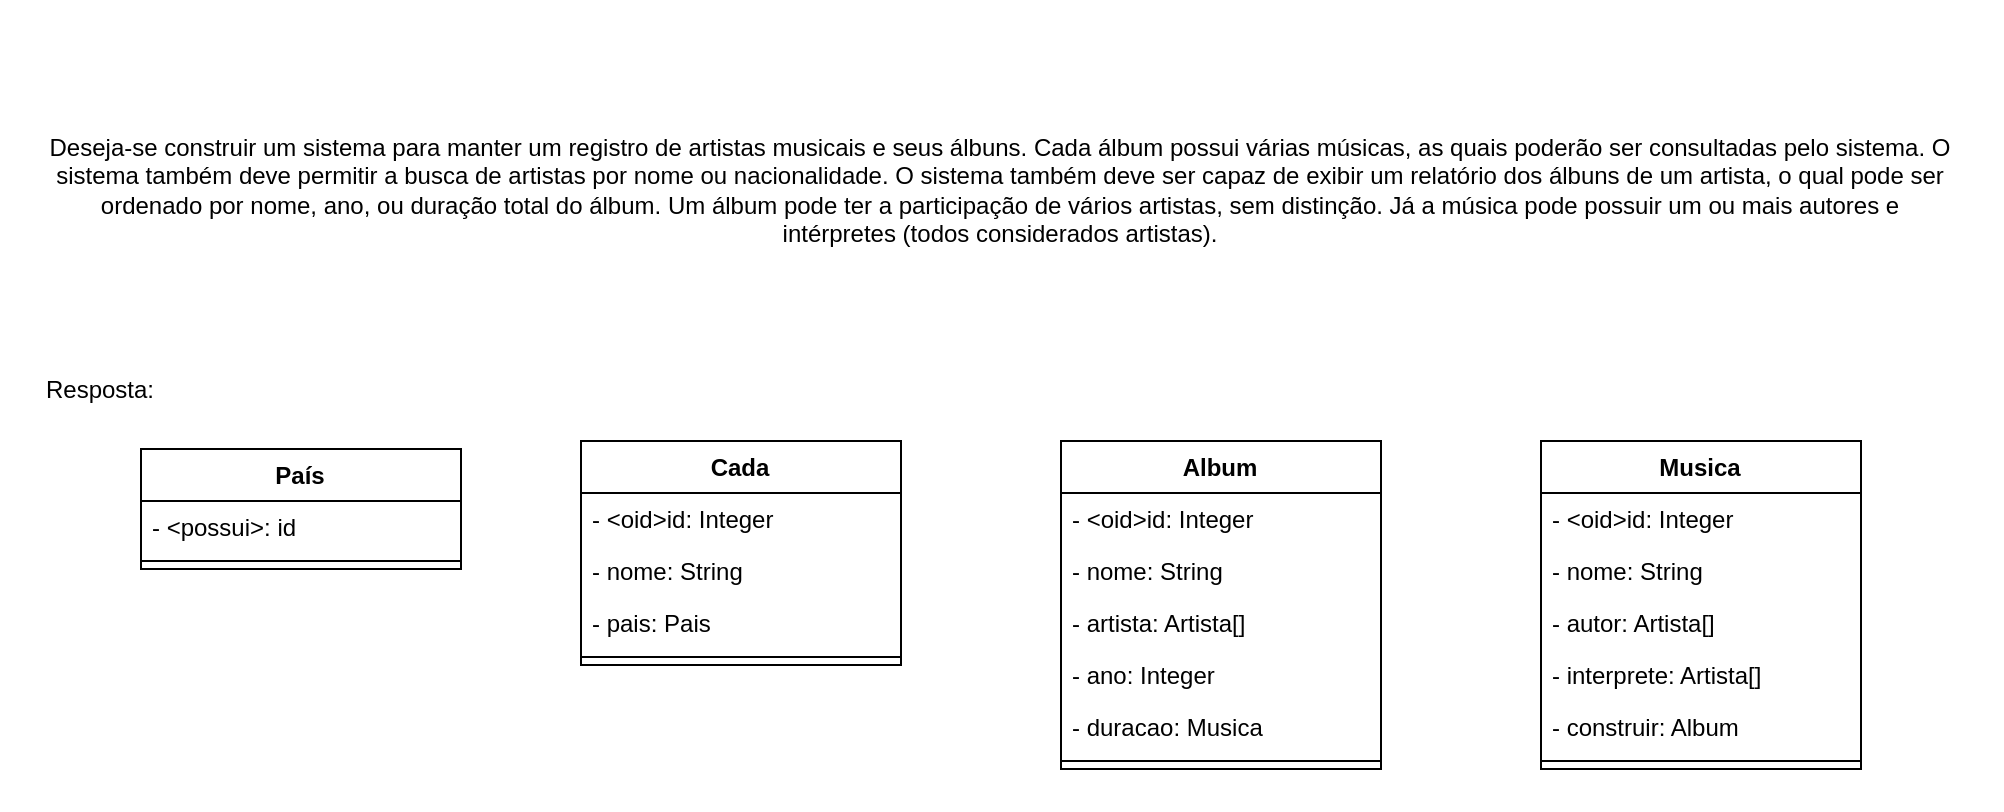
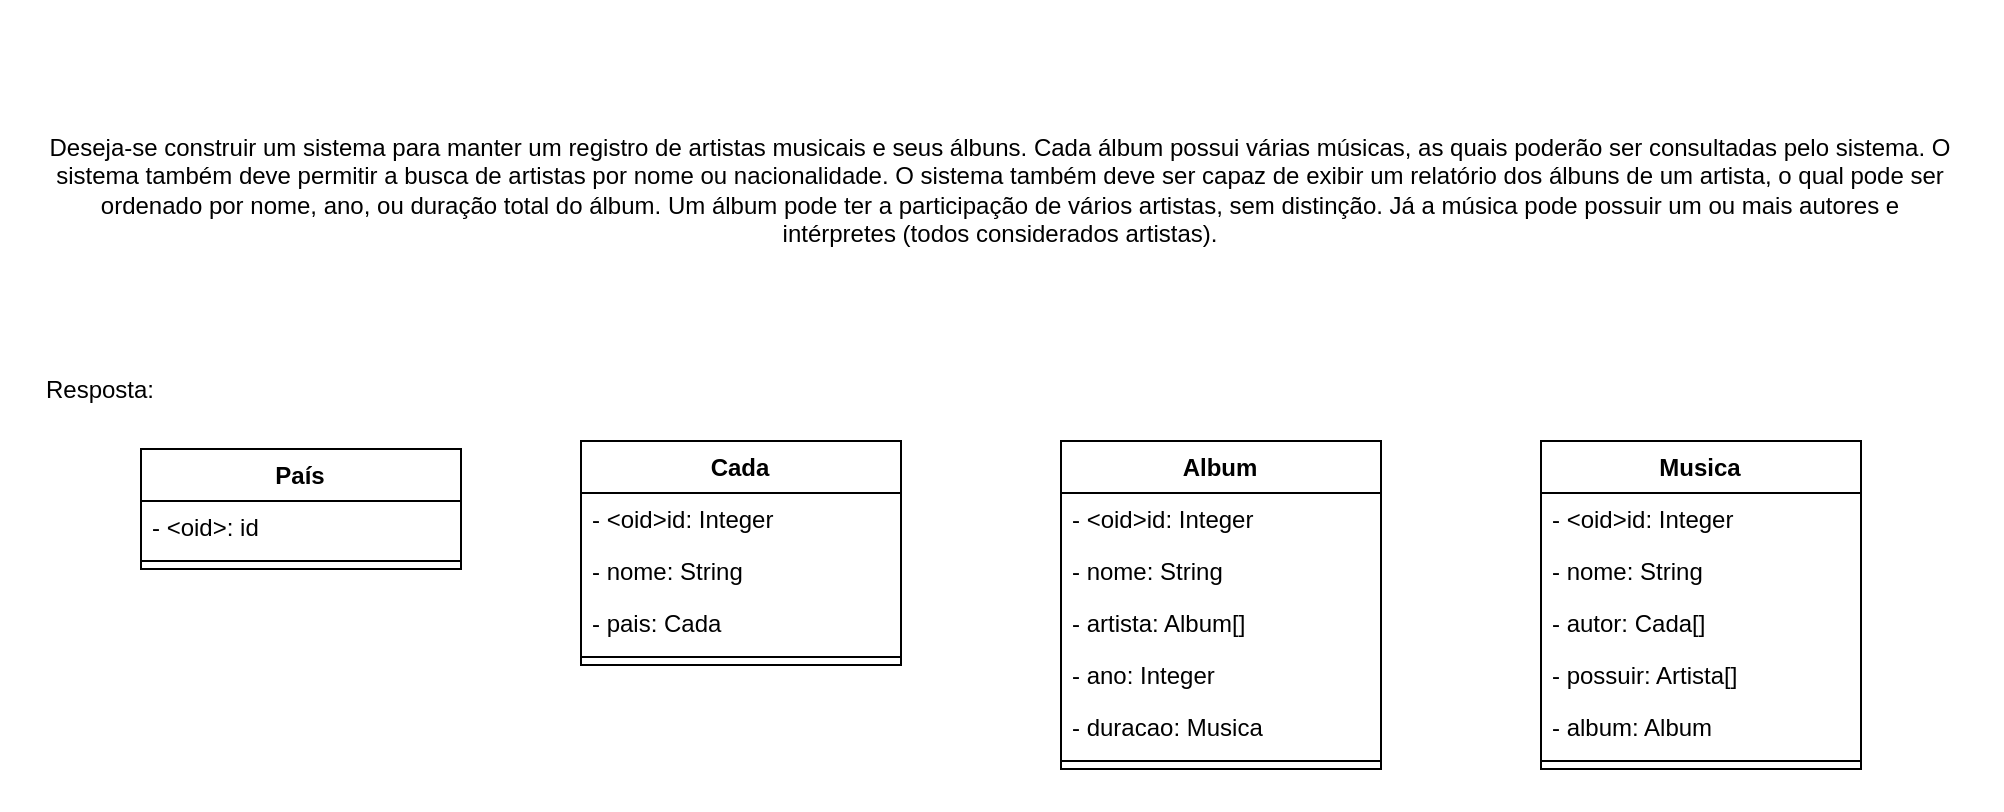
  <mxCell id="0" />
  <mxCell id="1" parent="0" />
  <mxCell id="2" value="Cada" style="swimlane;fontStyle=1;align=center;verticalAlign=top;childLayout=stackLayout;horizontal=1;startSize=26;horizontalStack=0;resizeParent=1;resizeParentMax=0;resizeLast=0;collapsible=1;marginBottom=0;whiteSpace=wrap;html=1;" vertex="1" parent="1"><mxGeometry x="290" y="220" width="160" height="112" as="geometry"><mxRectangle x="300" y="186" width="80" height="30" as="alternateBounds" /></mxGeometry></mxCell>
  <mxCell id="3" value="- &amp;lt;oid&amp;gt;id: Integer" style="text;strokeColor=none;fillColor=none;align=left;verticalAlign=top;spacingLeft=4;spacingRight=4;overflow=hidden;rotatable=0;points=[[0,0.5],[1,0.5]];portConstraint=eastwest;whiteSpace=wrap;html=1;" vertex="1" parent="2"><mxGeometry y="26" width="160" height="26" as="geometry" /></mxCell>
  <mxCell id="4" value="- nome: String" style="text;strokeColor=none;fillColor=none;align=left;verticalAlign=top;spacingLeft=4;spacingRight=4;overflow=hidden;rotatable=0;points=[[0,0.5],[1,0.5]];portConstraint=eastwest;whiteSpace=wrap;html=1;" vertex="1" parent="2"><mxGeometry y="52" width="160" height="26" as="geometry" /></mxCell>
- <mxCell id="5" value="- pais: Pais" style="text;strokeColor=none;fillColor=none;align=left;verticalAlign=top;spacingLeft=4;spacingRight=4;overflow=hidden;rotatable=0;points=[[0,0.5],[1,0.5]];portConstraint=eastwest;whiteSpace=wrap;html=1;" vertex="1" parent="2"><mxGeometry y="78" width="160" height="26" as="geometry" /></mxCell>
+ <mxCell id="5" value="- pais: Cada" style="text;strokeColor=none;fillColor=none;align=left;verticalAlign=top;spacingLeft=4;spacingRight=4;overflow=hidden;rotatable=0;points=[[0,0.5],[1,0.5]];portConstraint=eastwest;whiteSpace=wrap;html=1;" vertex="1" parent="2"><mxGeometry y="78" width="160" height="26" as="geometry" /></mxCell>
  <mxCell id="6" value="" style="line;strokeWidth=1;fillColor=none;align=left;verticalAlign=middle;spacingTop=-1;spacingLeft=3;spacingRight=3;rotatable=0;labelPosition=right;points=[];portConstraint=eastwest;strokeColor=inherit;" vertex="1" parent="2"><mxGeometry y="104" width="160" height="8" as="geometry" /></mxCell>
  <mxCell id="7" value="Album" style="swimlane;fontStyle=1;align=center;verticalAlign=top;childLayout=stackLayout;horizontal=1;startSize=26;horizontalStack=0;resizeParent=1;resizeParentMax=0;resizeLast=0;collapsible=1;marginBottom=0;whiteSpace=wrap;html=1;" vertex="1" parent="1"><mxGeometry x="530" y="220" width="160" height="164" as="geometry"><mxRectangle x="520" y="186" width="80" height="30" as="alternateBounds" /></mxGeometry></mxCell>
  <mxCell id="8" value="- &amp;lt;oid&amp;gt;id: Integer" style="text;strokeColor=none;fillColor=none;align=left;verticalAlign=top;spacingLeft=4;spacingRight=4;overflow=hidden;rotatable=0;points=[[0,0.5],[1,0.5]];portConstraint=eastwest;whiteSpace=wrap;html=1;" vertex="1" parent="7"><mxGeometry y="26" width="160" height="26" as="geometry" /></mxCell>
  <mxCell id="9" value="- nome: String" style="text;strokeColor=none;fillColor=none;align=left;verticalAlign=top;spacingLeft=4;spacingRight=4;overflow=hidden;rotatable=0;points=[[0,0.5],[1,0.5]];portConstraint=eastwest;whiteSpace=wrap;html=1;" vertex="1" parent="7"><mxGeometry y="52" width="160" height="26" as="geometry" /></mxCell>
- <mxCell id="10" value="- artista: Artista[]&amp;nbsp;" style="text;strokeColor=none;fillColor=none;align=left;verticalAlign=top;spacingLeft=4;spacingRight=4;overflow=hidden;rotatable=0;points=[[0,0.5],[1,0.5]];portConstraint=eastwest;whiteSpace=wrap;html=1;" vertex="1" parent="7"><mxGeometry y="78" width="160" height="26" as="geometry" /></mxCell>
+ <mxCell id="10" value="- artista: Album[]&amp;nbsp;" style="text;strokeColor=none;fillColor=none;align=left;verticalAlign=top;spacingLeft=4;spacingRight=4;overflow=hidden;rotatable=0;points=[[0,0.5],[1,0.5]];portConstraint=eastwest;whiteSpace=wrap;html=1;" vertex="1" parent="7"><mxGeometry y="78" width="160" height="26" as="geometry" /></mxCell>
  <mxCell id="11" value="- ano: Integer&amp;nbsp;" style="text;strokeColor=none;fillColor=none;align=left;verticalAlign=top;spacingLeft=4;spacingRight=4;overflow=hidden;rotatable=0;points=[[0,0.5],[1,0.5]];portConstraint=eastwest;whiteSpace=wrap;html=1;" vertex="1" parent="7"><mxGeometry y="104" width="160" height="26" as="geometry" /></mxCell>
  <mxCell id="12" value="- duracao: Musica&amp;nbsp;" style="text;strokeColor=none;fillColor=none;align=left;verticalAlign=top;spacingLeft=4;spacingRight=4;overflow=hidden;rotatable=0;points=[[0,0.5],[1,0.5]];portConstraint=eastwest;whiteSpace=wrap;html=1;" vertex="1" parent="7"><mxGeometry y="130" width="160" height="26" as="geometry" /></mxCell>
  <mxCell id="13" value="" style="line;strokeWidth=1;fillColor=none;align=left;verticalAlign=middle;spacingTop=-1;spacingLeft=3;spacingRight=3;rotatable=0;labelPosition=right;points=[];portConstraint=eastwest;strokeColor=inherit;" vertex="1" parent="7"><mxGeometry y="156" width="160" height="8" as="geometry" /></mxCell>
  <mxCell id="14" value="Musica" style="swimlane;fontStyle=1;align=center;verticalAlign=top;childLayout=stackLayout;horizontal=1;startSize=26;horizontalStack=0;resizeParent=1;resizeParentMax=0;resizeLast=0;collapsible=1;marginBottom=0;whiteSpace=wrap;html=1;" vertex="1" parent="1"><mxGeometry x="770" y="220" width="160" height="164" as="geometry"><mxRectangle x="300" y="460" width="80" height="30" as="alternateBounds" /></mxGeometry></mxCell>
  <mxCell id="15" value="- &amp;lt;oid&amp;gt;id: Integer" style="text;strokeColor=none;fillColor=none;align=left;verticalAlign=top;spacingLeft=4;spacingRight=4;overflow=hidden;rotatable=0;points=[[0,0.5],[1,0.5]];portConstraint=eastwest;whiteSpace=wrap;html=1;" vertex="1" parent="14"><mxGeometry y="26" width="160" height="26" as="geometry" /></mxCell>
  <mxCell id="16" value="- nome: String" style="text;strokeColor=none;fillColor=none;align=left;verticalAlign=top;spacingLeft=4;spacingRight=4;overflow=hidden;rotatable=0;points=[[0,0.5],[1,0.5]];portConstraint=eastwest;whiteSpace=wrap;html=1;" vertex="1" parent="14"><mxGeometry y="52" width="160" height="26" as="geometry" /></mxCell>
- <mxCell id="17" value="- autor: Artista[]" style="text;strokeColor=none;fillColor=none;align=left;verticalAlign=top;spacingLeft=4;spacingRight=4;overflow=hidden;rotatable=0;points=[[0,0.5],[1,0.5]];portConstraint=eastwest;whiteSpace=wrap;html=1;" vertex="1" parent="14"><mxGeometry y="78" width="160" height="26" as="geometry" /></mxCell>
- <mxCell id="18" value="- interprete: Artista[]" style="text;strokeColor=none;fillColor=none;align=left;verticalAlign=top;spacingLeft=4;spacingRight=4;overflow=hidden;rotatable=0;points=[[0,0.5],[1,0.5]];portConstraint=eastwest;whiteSpace=wrap;html=1;" vertex="1" parent="14"><mxGeometry y="104" width="160" height="26" as="geometry" /></mxCell>
- <mxCell id="19" value="- construir: Album" style="text;strokeColor=none;fillColor=none;align=left;verticalAlign=top;spacingLeft=4;spacingRight=4;overflow=hidden;rotatable=0;points=[[0,0.5],[1,0.5]];portConstraint=eastwest;whiteSpace=wrap;html=1;" vertex="1" parent="14"><mxGeometry y="130" width="160" height="26" as="geometry" /></mxCell>
+ <mxCell id="17" value="- autor: Cada[]" style="text;strokeColor=none;fillColor=none;align=left;verticalAlign=top;spacingLeft=4;spacingRight=4;overflow=hidden;rotatable=0;points=[[0,0.5],[1,0.5]];portConstraint=eastwest;whiteSpace=wrap;html=1;" vertex="1" parent="14"><mxGeometry y="78" width="160" height="26" as="geometry" /></mxCell>
+ <mxCell id="18" value="- possuir: Artista[]" style="text;strokeColor=none;fillColor=none;align=left;verticalAlign=top;spacingLeft=4;spacingRight=4;overflow=hidden;rotatable=0;points=[[0,0.5],[1,0.5]];portConstraint=eastwest;whiteSpace=wrap;html=1;" vertex="1" parent="14"><mxGeometry y="104" width="160" height="26" as="geometry" /></mxCell>
+ <mxCell id="19" value="- album: Album" style="text;strokeColor=none;fillColor=none;align=left;verticalAlign=top;spacingLeft=4;spacingRight=4;overflow=hidden;rotatable=0;points=[[0,0.5],[1,0.5]];portConstraint=eastwest;whiteSpace=wrap;html=1;" vertex="1" parent="14"><mxGeometry y="130" width="160" height="26" as="geometry" /></mxCell>
  <mxCell id="20" value="" style="line;strokeWidth=1;fillColor=none;align=left;verticalAlign=middle;spacingTop=-1;spacingLeft=3;spacingRight=3;rotatable=0;labelPosition=right;points=[];portConstraint=eastwest;strokeColor=inherit;" vertex="1" parent="14"><mxGeometry y="156" width="160" height="8" as="geometry" /></mxCell>
  <mxCell id="21" value="País" style="swimlane;fontStyle=1;align=center;verticalAlign=top;childLayout=stackLayout;horizontal=1;startSize=26;horizontalStack=0;resizeParent=1;resizeParentMax=0;resizeLast=0;collapsible=1;marginBottom=0;whiteSpace=wrap;html=1;" vertex="1" parent="1"><mxGeometry x="70" y="224" width="160" height="60" as="geometry" /></mxCell>
- <mxCell id="22" value="- &amp;lt;possui&amp;gt;: id" style="text;strokeColor=none;fillColor=none;align=left;verticalAlign=top;spacingLeft=4;spacingRight=4;overflow=hidden;rotatable=0;points=[[0,0.5],[1,0.5]];portConstraint=eastwest;whiteSpace=wrap;html=1;" vertex="1" parent="21"><mxGeometry y="26" width="160" height="26" as="geometry" /></mxCell>
+ <mxCell id="22" value="- &amp;lt;oid&amp;gt;: id" style="text;strokeColor=none;fillColor=none;align=left;verticalAlign=top;spacingLeft=4;spacingRight=4;overflow=hidden;rotatable=0;points=[[0,0.5],[1,0.5]];portConstraint=eastwest;whiteSpace=wrap;html=1;" vertex="1" parent="21"><mxGeometry y="26" width="160" height="26" as="geometry" /></mxCell>
  <mxCell id="23" value="" style="line;strokeWidth=1;fillColor=none;align=left;verticalAlign=middle;spacingTop=-1;spacingLeft=3;spacingRight=3;rotatable=0;labelPosition=right;points=[];portConstraint=eastwest;strokeColor=inherit;" vertex="1" parent="21"><mxGeometry y="52" width="160" height="8" as="geometry" /></mxCell>
  <mxCell id="24" value="&lt;div&gt;Deseja-se construir um sistema para manter um registro de artistas&amp;nbsp;&lt;span style=&quot;background-color: initial;&quot;&gt;musicais e seus álbuns. Cada álbum possui várias músicas, as quais poderão ser consultadas pelo&amp;nbsp;&lt;/span&gt;&lt;span style=&quot;background-color: initial;&quot;&gt;sistema. O sistema também deve permitir a busca de artistas por nome ou nacionalidade. O sistema&amp;nbsp;&lt;/span&gt;&lt;span style=&quot;background-color: initial;&quot;&gt;também deve ser capaz de exibir um relatório dos álbuns de um artista, o qual pode ser ordenado por&amp;nbsp;&lt;/span&gt;&lt;span style=&quot;background-color: initial;&quot;&gt;nome, ano, ou duração total do álbum. Um álbum pode ter a participação de vários artistas, sem&amp;nbsp;&lt;/span&gt;&lt;span style=&quot;background-color: initial;&quot;&gt;distinção. Já a música pode possuir um ou mais autores e intérpretes (todos considerados artistas).&lt;/span&gt;&lt;/div&gt;" style="text;html=1;strokeColor=none;fillColor=none;align=center;verticalAlign=middle;whiteSpace=wrap;rounded=0;" vertex="1" parent="1"><mxGeometry x="20" y="20" width="960" height="150" as="geometry" /></mxCell>
  <mxCell id="25" value="Resposta:" style="text;html=1;strokeColor=none;fillColor=none;align=center;verticalAlign=middle;whiteSpace=wrap;rounded=0;" vertex="1" parent="1"><mxGeometry x="20" y="180" width="60" height="30" as="geometry" /></mxCell>
